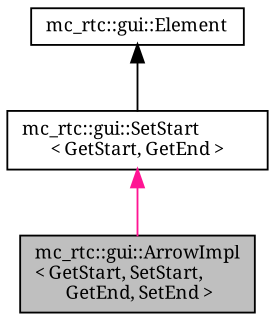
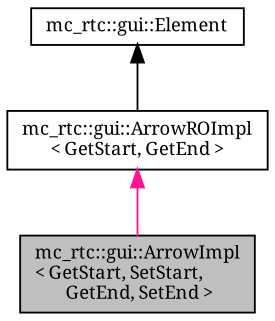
  digraph {
    fontname="Noto Serif"
    node [color=black fillcolor=white fontname="Noto Serif" fontsize=10 shape=record style=filled]
    edge [dir=back fontname="Noto Serif" fontsize=10 labelfontname=Helvetica labelfontsize=10 style=solid]
    n1 [fillcolor=grey75 fontcolor=black height=0.2 label="mc_rtc::gui::ArrowImpl\l\< GetStart, SetStart,\l GetEnd, SetEnd \>" width=0.4]
-   n2 [height=0.2 label="mc_rtc::gui::SetStart\l\< GetStart, GetEnd \>" width=0.4]
+   n2 [height=0.2 label="mc_rtc::gui::ArrowROImpl\l\< GetStart, GetEnd \>" width=0.4]
    n3 [height=0.2 label="mc_rtc::gui::Element" width=0.4]
    n2 -> n1 [color=deeppink]
    n3 -> n2 [color=black]
  }
